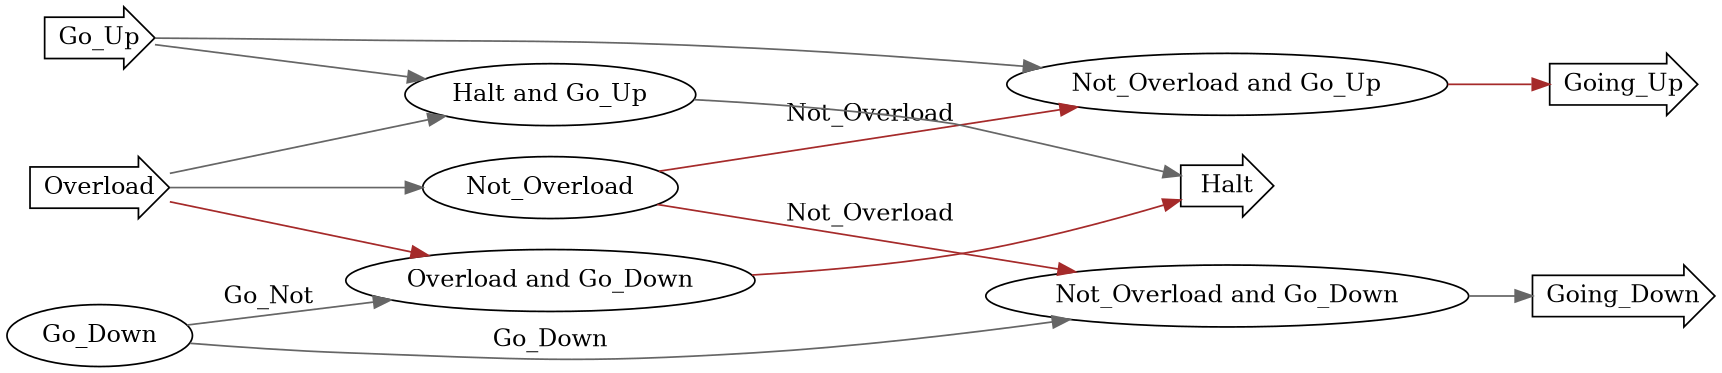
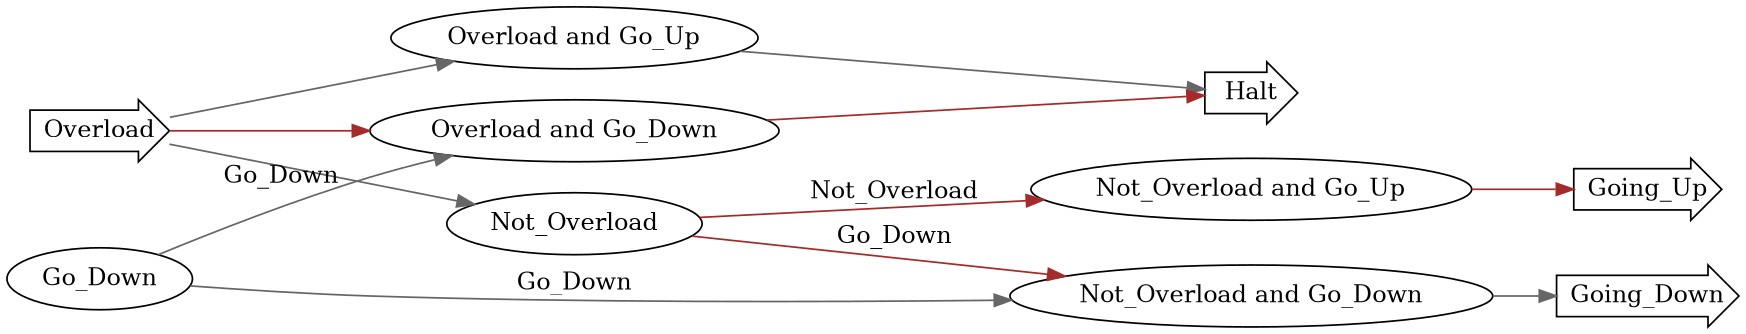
  digraph {
    rankdir=LR
    edge [color=gray40]
    Overload [shape=rarrow]
    n2 [label=Not_Overload]
-   n3 [label="Halt and Go_Up"]
+   n3 [label="Overload and Go_Up"]
    n4 [label="Overload and Go_Down"]
    n5 [label="Not_Overload and Go_Up"]
    n6 [label="Not_Overload and Go_Down"]
    Halt [shape=rarrow]
-   Go_Up [shape=rarrow]
    n9 [label=Go_Down]
    Going_Up [shape=rarrow]
    Going_Down [shape=rarrow]
    Overload -> n2
    Overload -> n3
    Overload -> n4 [color=brown]
    n2 -> n5 [color=brown label=Not_Overload]
-   n2 -> n6 [color=brown label=Not_Overload]
+   n2 -> n6 [color=brown label=Go_Down]
    n3 -> Halt
    n4 -> Halt [color=brown]
    n5 -> Going_Up [color=brown]
    n6 -> Going_Down
-   Go_Up -> n3
-   Go_Up -> n5
-   n9 -> n4 [label=Go_Not]
+   n9 -> n4 [label=Go_Down]
    n9 -> n6 [label=Go_Down]
  }
